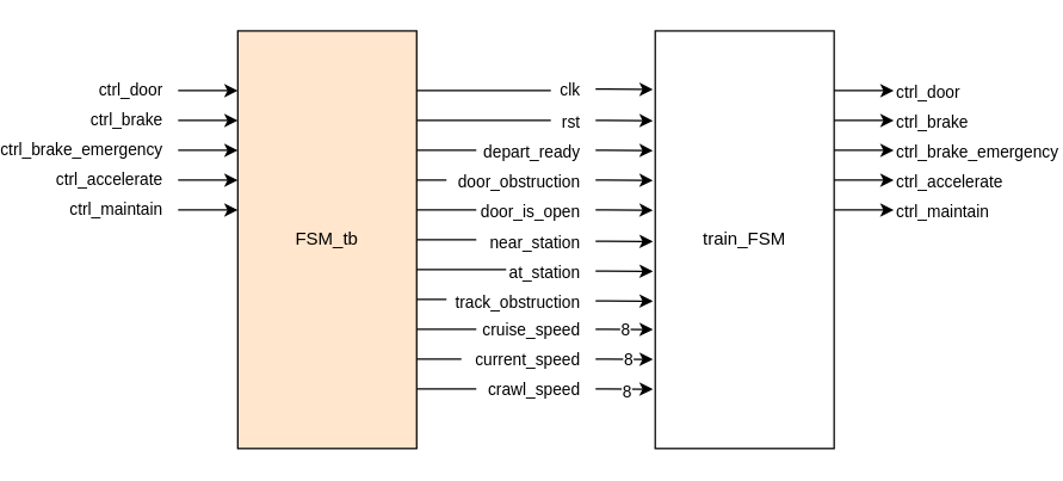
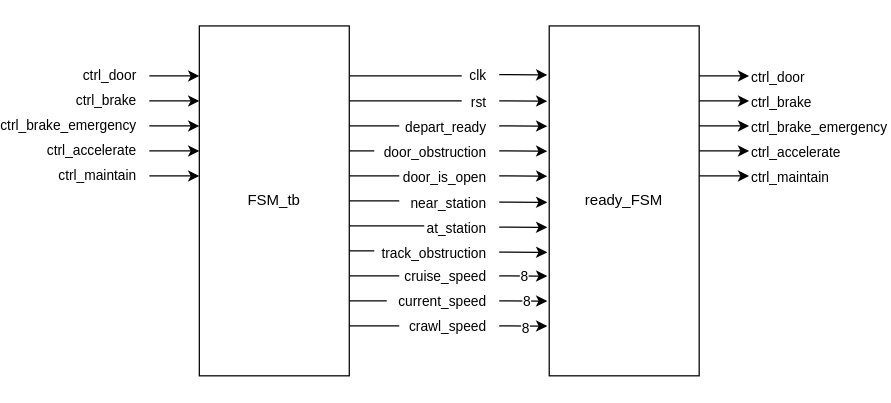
  <mxCell id="0" />
  <mxCell id="1" parent="0" />
- <mxCell id="2" value="train_FSM" style="rounded=0;whiteSpace=wrap;html=1;" parent="1" vertex="1"><mxGeometry x="340" y="20" width="120" height="280" as="geometry" /></mxCell>
+ <mxCell id="2" value="ready_FSM" style="rounded=0;whiteSpace=wrap;html=1;" parent="1" vertex="1"><mxGeometry x="340" y="20" width="120" height="280" as="geometry" /></mxCell>
  <mxCell id="3" value="" style="endArrow=classic;html=1;entryX=-0.013;entryY=0.14;entryDx=0;entryDy=0;entryPerimeter=0;" parent="1" target="2" edge="1"><mxGeometry width="50" height="50" relative="1" as="geometry"><mxPoint x="300" y="59" as="sourcePoint" /><mxPoint x="310" y="60" as="targetPoint" /></mxGeometry></mxCell>
  <mxCell id="4" value="clk" style="edgeLabel;html=1;align=right;verticalAlign=middle;resizable=0;points=[];" parent="3" vertex="1" connectable="0"><mxGeometry x="-0.266" relative="1" as="geometry"><mxPoint x="-24.0" as="offset" /></mxGeometry></mxCell>
  <mxCell id="5" value="" style="endArrow=classic;html=1;entryX=-0.013;entryY=0.14;entryDx=0;entryDy=0;entryPerimeter=0;" parent="1" edge="1"><mxGeometry width="50" height="50" relative="1" as="geometry"><mxPoint x="300" y="80" as="sourcePoint" /><mxPoint x="338.44" y="80.2" as="targetPoint" /></mxGeometry></mxCell>
  <mxCell id="6" value="rst" style="edgeLabel;html=1;align=right;verticalAlign=middle;resizable=0;points=[];" parent="5" vertex="1" connectable="0"><mxGeometry x="-0.266" relative="1" as="geometry"><mxPoint x="-24.0" as="offset" /></mxGeometry></mxCell>
  <mxCell id="7" value="" style="endArrow=classic;html=1;entryX=-0.013;entryY=0.14;entryDx=0;entryDy=0;entryPerimeter=0;" parent="1" edge="1"><mxGeometry width="50" height="50" relative="1" as="geometry"><mxPoint x="300" y="100" as="sourcePoint" /><mxPoint x="338.44" y="100.2" as="targetPoint" /></mxGeometry></mxCell>
  <mxCell id="8" value="depart_ready" style="edgeLabel;html=1;align=right;verticalAlign=middle;resizable=0;points=[];" parent="7" vertex="1" connectable="0"><mxGeometry x="-0.266" relative="1" as="geometry"><mxPoint x="-24.0" as="offset" /></mxGeometry></mxCell>
  <mxCell id="9" value="" style="endArrow=classic;html=1;entryX=-0.013;entryY=0.14;entryDx=0;entryDy=0;entryPerimeter=0;" parent="1" edge="1"><mxGeometry width="50" height="50" relative="1" as="geometry"><mxPoint x="300" y="120" as="sourcePoint" /><mxPoint x="338.44" y="120.2" as="targetPoint" /></mxGeometry></mxCell>
  <mxCell id="10" value="door_obstruction" style="edgeLabel;html=1;align=right;verticalAlign=middle;resizable=0;points=[];" parent="9" vertex="1" connectable="0"><mxGeometry x="-0.266" relative="1" as="geometry"><mxPoint x="-24.0" as="offset" /></mxGeometry></mxCell>
  <mxCell id="11" value="" style="endArrow=classic;html=1;entryX=-0.013;entryY=0.14;entryDx=0;entryDy=0;entryPerimeter=0;" parent="1" edge="1"><mxGeometry width="50" height="50" relative="1" as="geometry"><mxPoint x="300" y="140" as="sourcePoint" /><mxPoint x="338.44" y="140.2" as="targetPoint" /></mxGeometry></mxCell>
  <mxCell id="12" value="door_is_open" style="edgeLabel;html=1;align=right;verticalAlign=middle;resizable=0;points=[];" parent="11" vertex="1" connectable="0"><mxGeometry x="-0.266" relative="1" as="geometry"><mxPoint x="-24.0" as="offset" /></mxGeometry></mxCell>
  <mxCell id="13" value="" style="endArrow=classic;html=1;entryX=-0.013;entryY=0.14;entryDx=0;entryDy=0;entryPerimeter=0;" parent="1" edge="1"><mxGeometry width="50" height="50" relative="1" as="geometry"><mxPoint x="300" y="161" as="sourcePoint" /><mxPoint x="338.44" y="161.2" as="targetPoint" /></mxGeometry></mxCell>
  <mxCell id="14" value="near_station" style="edgeLabel;html=1;align=right;verticalAlign=middle;resizable=0;points=[];" parent="13" vertex="1" connectable="0"><mxGeometry x="-0.266" relative="1" as="geometry"><mxPoint x="-24.0" as="offset" /></mxGeometry></mxCell>
  <mxCell id="15" value="" style="endArrow=classic;html=1;entryX=-0.013;entryY=0.14;entryDx=0;entryDy=0;entryPerimeter=0;" parent="1" edge="1"><mxGeometry width="50" height="50" relative="1" as="geometry"><mxPoint x="300" y="181" as="sourcePoint" /><mxPoint x="338.44" y="181.2" as="targetPoint" /></mxGeometry></mxCell>
  <mxCell id="16" value="at_station" style="edgeLabel;html=1;align=right;verticalAlign=middle;resizable=0;points=[];" parent="15" vertex="1" connectable="0"><mxGeometry x="-0.266" relative="1" as="geometry"><mxPoint x="-24.0" as="offset" /></mxGeometry></mxCell>
  <mxCell id="17" value="" style="endArrow=classic;html=1;entryX=-0.013;entryY=0.14;entryDx=0;entryDy=0;entryPerimeter=0;" parent="1" edge="1"><mxGeometry width="50" height="50" relative="1" as="geometry"><mxPoint x="300" y="201" as="sourcePoint" /><mxPoint x="338.44" y="201.2" as="targetPoint" /></mxGeometry></mxCell>
  <mxCell id="18" value="track_obstruction" style="edgeLabel;html=1;align=right;verticalAlign=middle;resizable=0;points=[];" parent="17" vertex="1" connectable="0"><mxGeometry x="-0.266" relative="1" as="geometry"><mxPoint x="-24.0" as="offset" /></mxGeometry></mxCell>
  <mxCell id="19" value="" style="endArrow=classic;html=1;entryX=-0.013;entryY=0.14;entryDx=0;entryDy=0;entryPerimeter=0;" parent="1" edge="1"><mxGeometry width="50" height="50" relative="1" as="geometry"><mxPoint x="300" y="220" as="sourcePoint" /><mxPoint x="338.44" y="220.2" as="targetPoint" /></mxGeometry></mxCell>
  <mxCell id="20" value="cruise_speed" style="edgeLabel;html=1;align=right;verticalAlign=middle;resizable=0;points=[];" parent="19" vertex="1" connectable="0"><mxGeometry x="-0.266" relative="1" as="geometry"><mxPoint x="-24.0" as="offset" /></mxGeometry></mxCell>
  <mxCell id="21" value="8" style="edgeLabel;html=1;align=center;verticalAlign=middle;resizable=0;points=[];" parent="19" vertex="1" connectable="0"><mxGeometry x="0.311" relative="1" as="geometry"><mxPoint x="-5.2" as="offset" /></mxGeometry></mxCell>
  <mxCell id="22" value="" style="endArrow=classic;html=1;entryX=-0.013;entryY=0.14;entryDx=0;entryDy=0;entryPerimeter=0;" parent="1" edge="1"><mxGeometry width="50" height="50" relative="1" as="geometry"><mxPoint x="300" y="240" as="sourcePoint" /><mxPoint x="338.44" y="240.2" as="targetPoint" /></mxGeometry></mxCell>
  <mxCell id="23" value="current_speed" style="edgeLabel;html=1;align=right;verticalAlign=middle;resizable=0;points=[];" parent="22" vertex="1" connectable="0"><mxGeometry x="-0.266" relative="1" as="geometry"><mxPoint x="-24.0" as="offset" /></mxGeometry></mxCell>
  <mxCell id="24" value="" style="endArrow=classic;html=1;entryX=-0.013;entryY=0.14;entryDx=0;entryDy=0;entryPerimeter=0;" parent="1" edge="1"><mxGeometry width="50" height="50" relative="1" as="geometry"><mxPoint x="300" y="260" as="sourcePoint" /><mxPoint x="338.44" y="260.2" as="targetPoint" /></mxGeometry></mxCell>
  <mxCell id="25" value="crawl_speed" style="edgeLabel;html=1;align=right;verticalAlign=middle;resizable=0;points=[];" parent="24" vertex="1" connectable="0"><mxGeometry x="-0.266" relative="1" as="geometry"><mxPoint x="-24.0" as="offset" /></mxGeometry></mxCell>
  <mxCell id="26" value="8" style="edgeLabel;html=1;align=center;verticalAlign=middle;resizable=0;points=[];" parent="1" vertex="1" connectable="0"><mxGeometry x="330" y="230.131" as="geometry"><mxPoint x="-9" y="10" as="offset" /></mxGeometry></mxCell>
  <mxCell id="27" value="8" style="edgeLabel;html=1;align=center;verticalAlign=middle;resizable=0;points=[];" parent="1" vertex="1" connectable="0"><mxGeometry x="340" y="240.131" as="geometry"><mxPoint x="-20" y="21" as="offset" /></mxGeometry></mxCell>
  <mxCell id="28" value="" style="endArrow=classic;html=1;exitX=1;exitY=0.143;exitDx=0;exitDy=0;exitPerimeter=0;" parent="1" source="2" edge="1"><mxGeometry width="50" height="50" relative="1" as="geometry"><mxPoint x="510" y="90" as="sourcePoint" /><mxPoint x="500" y="60" as="targetPoint" /></mxGeometry></mxCell>
  <mxCell id="29" value="ctrl_door" style="edgeLabel;html=1;align=left;verticalAlign=middle;resizable=0;points=[];" parent="28" vertex="1" connectable="0"><mxGeometry x="0.529" relative="1" as="geometry"><mxPoint x="9.33" as="offset" /></mxGeometry></mxCell>
  <mxCell id="30" value="" style="endArrow=classic;html=1;exitX=1;exitY=0.143;exitDx=0;exitDy=0;exitPerimeter=0;" parent="1" edge="1"><mxGeometry width="50" height="50" relative="1" as="geometry"><mxPoint x="460" y="80.04" as="sourcePoint" /><mxPoint x="500" y="80" as="targetPoint" /></mxGeometry></mxCell>
  <mxCell id="31" value="ctrl_brake" style="edgeLabel;html=1;align=left;verticalAlign=middle;resizable=0;points=[];" parent="30" vertex="1" connectable="0"><mxGeometry x="0.529" relative="1" as="geometry"><mxPoint x="9.33" as="offset" /></mxGeometry></mxCell>
  <mxCell id="32" value="" style="endArrow=classic;html=1;exitX=1;exitY=0.143;exitDx=0;exitDy=0;exitPerimeter=0;" parent="1" edge="1"><mxGeometry width="50" height="50" relative="1" as="geometry"><mxPoint x="460" y="100.04" as="sourcePoint" /><mxPoint x="500" y="100" as="targetPoint" /></mxGeometry></mxCell>
  <mxCell id="33" value="ctrl_brake_emergency" style="edgeLabel;html=1;align=left;verticalAlign=middle;resizable=0;points=[];" parent="32" vertex="1" connectable="0"><mxGeometry x="0.529" relative="1" as="geometry"><mxPoint x="9.33" as="offset" /></mxGeometry></mxCell>
  <mxCell id="34" value="" style="endArrow=classic;html=1;exitX=1;exitY=0.143;exitDx=0;exitDy=0;exitPerimeter=0;" parent="1" edge="1"><mxGeometry width="50" height="50" relative="1" as="geometry"><mxPoint x="460" y="120.04" as="sourcePoint" /><mxPoint x="500" y="120" as="targetPoint" /></mxGeometry></mxCell>
  <mxCell id="35" value="ctrl_accelerate" style="edgeLabel;html=1;align=left;verticalAlign=middle;resizable=0;points=[];" parent="34" vertex="1" connectable="0"><mxGeometry x="0.529" relative="1" as="geometry"><mxPoint x="9.33" as="offset" /></mxGeometry></mxCell>
  <mxCell id="36" value="" style="endArrow=classic;html=1;exitX=1;exitY=0.143;exitDx=0;exitDy=0;exitPerimeter=0;" parent="1" edge="1"><mxGeometry width="50" height="50" relative="1" as="geometry"><mxPoint x="460" y="140.04" as="sourcePoint" /><mxPoint x="500" y="140" as="targetPoint" /></mxGeometry></mxCell>
  <mxCell id="37" value="ctrl_maintain" style="edgeLabel;html=1;align=left;verticalAlign=middle;resizable=0;points=[];" parent="36" vertex="1" connectable="0"><mxGeometry x="0.529" relative="1" as="geometry"><mxPoint x="9.33" as="offset" /></mxGeometry></mxCell>
- <mxCell id="38" value="FSM_tb" style="rounded=0;whiteSpace=wrap;html=1;fillColor=#ffe6cc;" vertex="1" parent="1"><mxGeometry x="60" y="20" width="120" height="280" as="geometry" /></mxCell>
+ <mxCell id="38" value="FSM_tb" style="rounded=0;whiteSpace=wrap;html=1;" vertex="1" parent="1"><mxGeometry x="60" y="20" width="120" height="280" as="geometry" /></mxCell>
  <mxCell id="39" value="" style="endArrow=none;html=1;" edge="1" parent="1"><mxGeometry width="50" height="50" relative="1" as="geometry"><mxPoint x="180" y="60" as="sourcePoint" /><mxPoint x="270" y="60" as="targetPoint" /></mxGeometry></mxCell>
  <mxCell id="40" value="" style="endArrow=none;html=1;" edge="1" parent="1"><mxGeometry width="50" height="50" relative="1" as="geometry"><mxPoint x="180" y="80" as="sourcePoint" /><mxPoint x="270" y="80" as="targetPoint" /></mxGeometry></mxCell>
  <mxCell id="41" value="" style="endArrow=none;html=1;" edge="1" parent="1"><mxGeometry width="50" height="50" relative="1" as="geometry"><mxPoint x="180" y="100" as="sourcePoint" /><mxPoint x="220" y="100" as="targetPoint" /></mxGeometry></mxCell>
  <mxCell id="42" value="" style="endArrow=none;html=1;" edge="1" parent="1"><mxGeometry width="50" height="50" relative="1" as="geometry"><mxPoint x="180" y="120" as="sourcePoint" /><mxPoint x="200" y="120" as="targetPoint" /></mxGeometry></mxCell>
  <mxCell id="43" value="" style="endArrow=none;html=1;" edge="1" parent="1"><mxGeometry width="50" height="50" relative="1" as="geometry"><mxPoint x="180" y="140" as="sourcePoint" /><mxPoint x="220" y="140" as="targetPoint" /></mxGeometry></mxCell>
  <mxCell id="44" value="" style="endArrow=none;html=1;" edge="1" parent="1"><mxGeometry width="50" height="50" relative="1" as="geometry"><mxPoint x="180" y="160" as="sourcePoint" /><mxPoint x="220" y="160" as="targetPoint" /></mxGeometry></mxCell>
  <mxCell id="45" value="" style="endArrow=none;html=1;" edge="1" parent="1"><mxGeometry width="50" height="50" relative="1" as="geometry"><mxPoint x="180" y="180" as="sourcePoint" /><mxPoint x="240" y="180" as="targetPoint" /></mxGeometry></mxCell>
  <mxCell id="46" value="" style="endArrow=none;html=1;" edge="1" parent="1"><mxGeometry width="50" height="50" relative="1" as="geometry"><mxPoint x="180" y="200" as="sourcePoint" /><mxPoint x="200" y="200" as="targetPoint" /></mxGeometry></mxCell>
  <mxCell id="47" value="" style="endArrow=none;html=1;" edge="1" parent="1"><mxGeometry width="50" height="50" relative="1" as="geometry"><mxPoint x="180" y="220" as="sourcePoint" /><mxPoint x="220" y="220" as="targetPoint" /></mxGeometry></mxCell>
  <mxCell id="48" value="" style="endArrow=none;html=1;" edge="1" parent="1"><mxGeometry width="50" height="50" relative="1" as="geometry"><mxPoint x="180" y="240" as="sourcePoint" /><mxPoint x="210" y="240" as="targetPoint" /></mxGeometry></mxCell>
  <mxCell id="49" value="" style="endArrow=none;html=1;" edge="1" parent="1"><mxGeometry width="50" height="50" relative="1" as="geometry"><mxPoint x="180" y="260" as="sourcePoint" /><mxPoint x="220" y="260" as="targetPoint" /></mxGeometry></mxCell>
  <mxCell id="50" value="" style="endArrow=classic;html=1;entryX=0;entryY=0.143;entryDx=0;entryDy=0;entryPerimeter=0;" edge="1" parent="1" target="38"><mxGeometry width="50" height="50" relative="1" as="geometry"><mxPoint x="20" y="60" as="sourcePoint" /><mxPoint x="30" y="60" as="targetPoint" /></mxGeometry></mxCell>
  <mxCell id="51" value="ctrl_door" style="edgeLabel;html=1;align=right;verticalAlign=middle;resizable=0;points=[];" vertex="1" connectable="0" parent="50"><mxGeometry x="-0.373" y="1" relative="1" as="geometry"><mxPoint x="-22.73" as="offset" /></mxGeometry></mxCell>
  <mxCell id="52" value="" style="endArrow=classic;html=1;entryX=0;entryY=0.143;entryDx=0;entryDy=0;entryPerimeter=0;" edge="1" parent="1"><mxGeometry width="50" height="50" relative="1" as="geometry"><mxPoint x="20" y="80" as="sourcePoint" /><mxPoint x="60" y="80.04" as="targetPoint" /></mxGeometry></mxCell>
  <mxCell id="53" value="ctrl_brake" style="edgeLabel;html=1;align=right;verticalAlign=middle;resizable=0;points=[];" vertex="1" connectable="0" parent="52"><mxGeometry x="-0.373" y="1" relative="1" as="geometry"><mxPoint x="-22.73" as="offset" /></mxGeometry></mxCell>
  <mxCell id="54" value="" style="endArrow=classic;html=1;entryX=0;entryY=0.143;entryDx=0;entryDy=0;entryPerimeter=0;" edge="1" parent="1"><mxGeometry width="50" height="50" relative="1" as="geometry"><mxPoint x="20" y="100" as="sourcePoint" /><mxPoint x="60" y="100.04" as="targetPoint" /></mxGeometry></mxCell>
  <mxCell id="55" value="ctrl_brake_emergency" style="edgeLabel;html=1;align=right;verticalAlign=middle;resizable=0;points=[];" vertex="1" connectable="0" parent="54"><mxGeometry x="-0.373" y="1" relative="1" as="geometry"><mxPoint x="-22.73" as="offset" /></mxGeometry></mxCell>
  <mxCell id="56" value="" style="endArrow=classic;html=1;entryX=0;entryY=0.143;entryDx=0;entryDy=0;entryPerimeter=0;" edge="1" parent="1"><mxGeometry width="50" height="50" relative="1" as="geometry"><mxPoint x="20" y="120" as="sourcePoint" /><mxPoint x="60" y="120.04" as="targetPoint" /></mxGeometry></mxCell>
  <mxCell id="57" value="ctrl_accelerate" style="edgeLabel;html=1;align=right;verticalAlign=middle;resizable=0;points=[];" vertex="1" connectable="0" parent="56"><mxGeometry x="-0.373" y="1" relative="1" as="geometry"><mxPoint x="-22.73" as="offset" /></mxGeometry></mxCell>
  <mxCell id="58" value="" style="endArrow=classic;html=1;entryX=0;entryY=0.143;entryDx=0;entryDy=0;entryPerimeter=0;" edge="1" parent="1"><mxGeometry width="50" height="50" relative="1" as="geometry"><mxPoint x="20" y="140" as="sourcePoint" /><mxPoint x="60" y="140.04" as="targetPoint" /></mxGeometry></mxCell>
  <mxCell id="59" value="ctrl_maintain" style="edgeLabel;html=1;align=right;verticalAlign=middle;resizable=0;points=[];" vertex="1" connectable="0" parent="58"><mxGeometry x="-0.373" y="1" relative="1" as="geometry"><mxPoint x="-22.73" as="offset" /></mxGeometry></mxCell>
